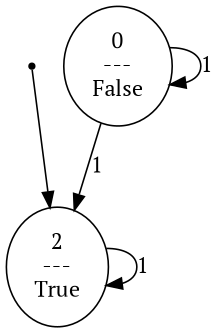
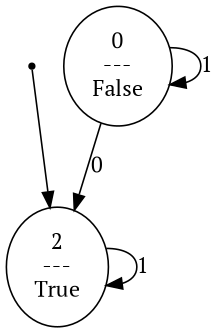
  digraph {
    fontname="PT Serif"
    node [fontname="PT Serif"]
    edge [fontname="PT Serif"]
    0 [shape=point]
    n2 [label="2\n---\nTrue"]
    n3 [label="0\n---\nFalse"]
    0 -> n2
    n2 -> n2 [label=1]
-   n3 -> n2 [label=1]
+   n3 -> n2 [label=0]
    n3 -> n3 [label=1]
  }
